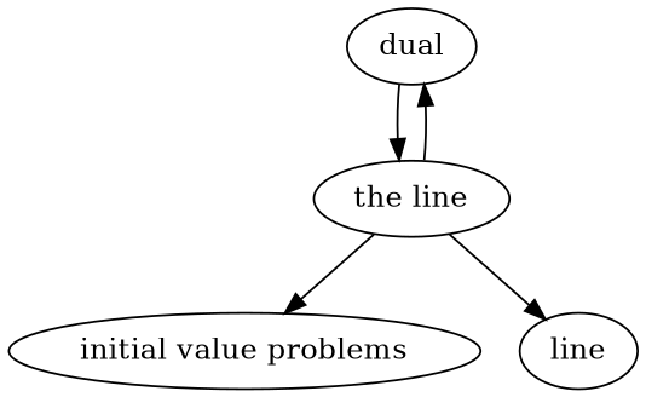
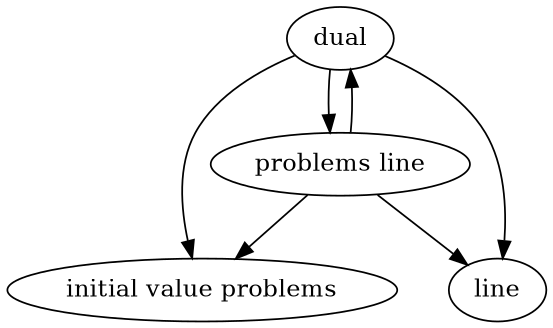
  digraph {
    n1 [label=dual]
-   "the line"
+   "the line" [label="problems line"]
    "initial value problems"
    n4 [label=line]
    n1 -> "the line"
+   n1 -> "initial value problems"
+   n1 -> n4
    "the line" -> n1
    "the line" -> "initial value problems"
    "the line" -> n4
  }
